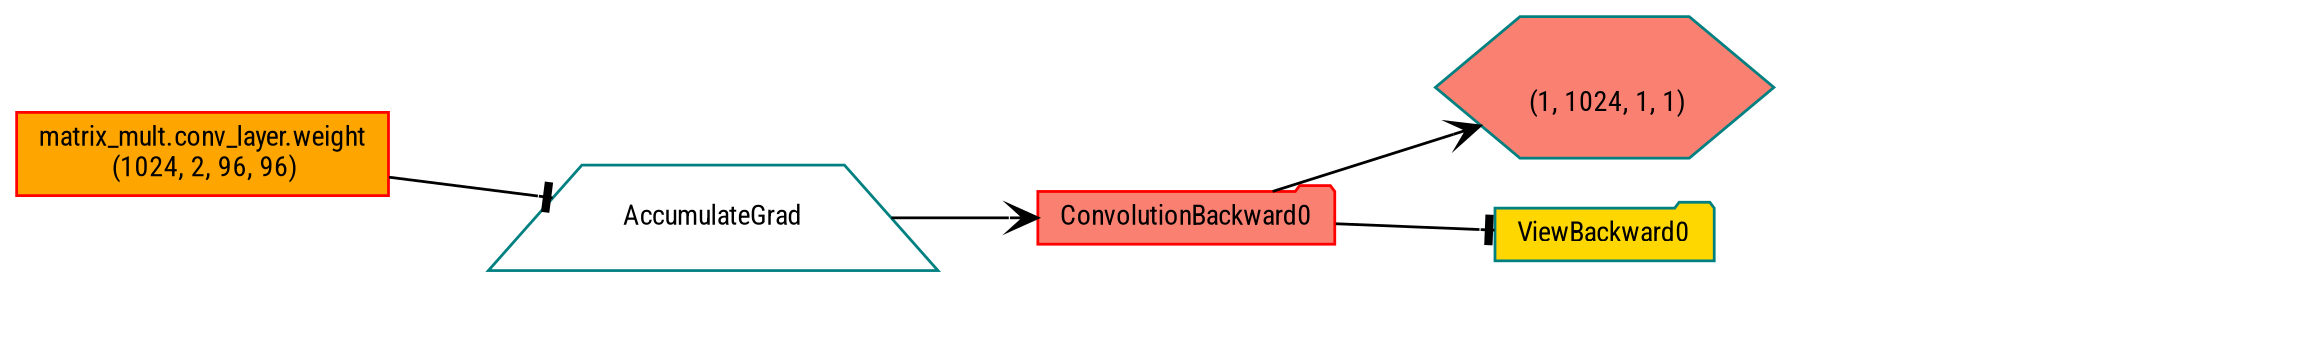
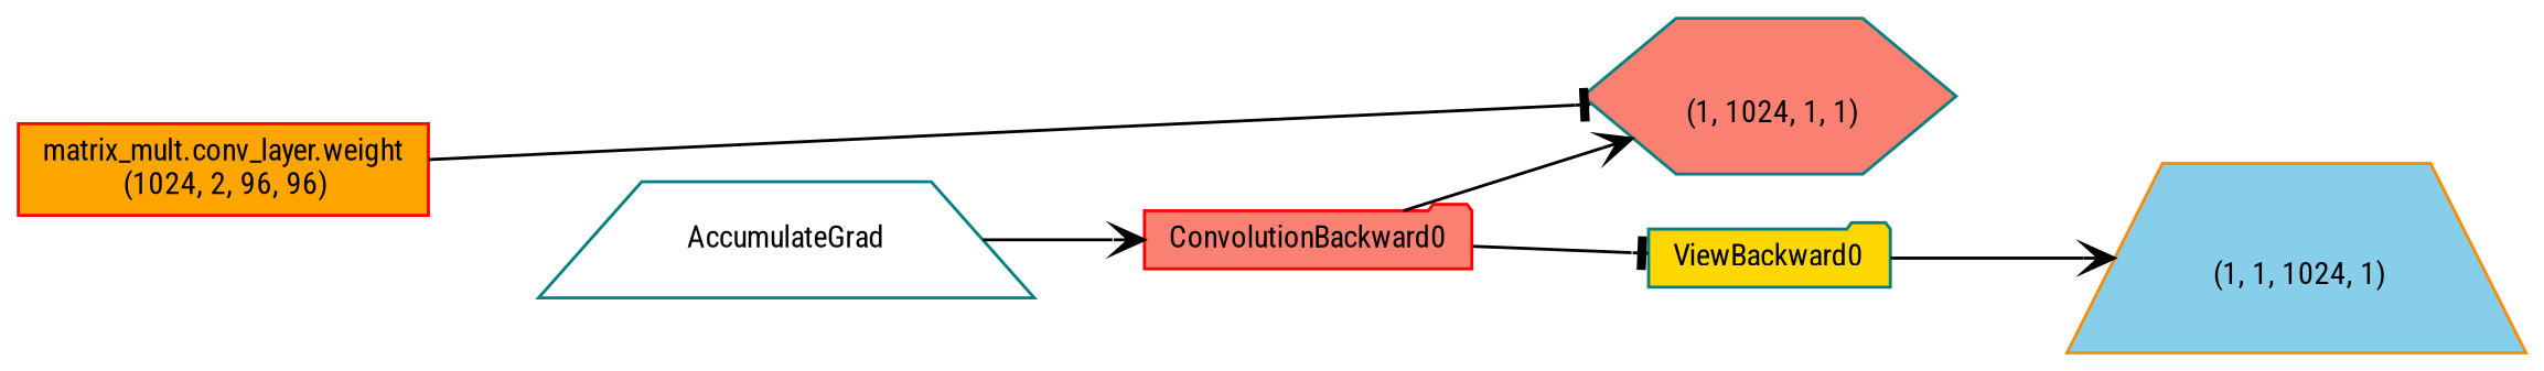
  digraph {
    fontname="Roboto Condensed"
    rankdir=LR
    node [align=left color=teal fillcolor=salmon fontname="Roboto Condensed" fontsize=10 ranksep=0.1 shape=trapezium style=filled]
    edge [arrowhead=vee fontname="Roboto Condensed"]
+   n1 [color=darkorange fillcolor=skyblue height=0.2 label="\n (1, 1, 1024, 1)"]
    n2 [fillcolor=gold height=0.2 label=ViewBackward0 shape=folder]
    n3 [color=red height=0.2 label=ConvolutionBackward0 shape=folder]
    n4 [height=0.2 label="\n (1, 1024, 1, 1)" shape=hexagon]
    n5 [fillcolor=white height=0.2 label=AccumulateGrad]
    n6 [color=red fillcolor=orange height=0.2 label="matrix_mult.conv_layer.weight\n (1024, 2, 96, 96)" shape=box]
+   n2 -> n1
    n3 -> n2 [arrowhead=tee]
    n3 -> n4
    n5 -> n3
-   n6 -> n5 [arrowhead=tee]
+   n6 -> n4 [arrowhead=tee]
  }
